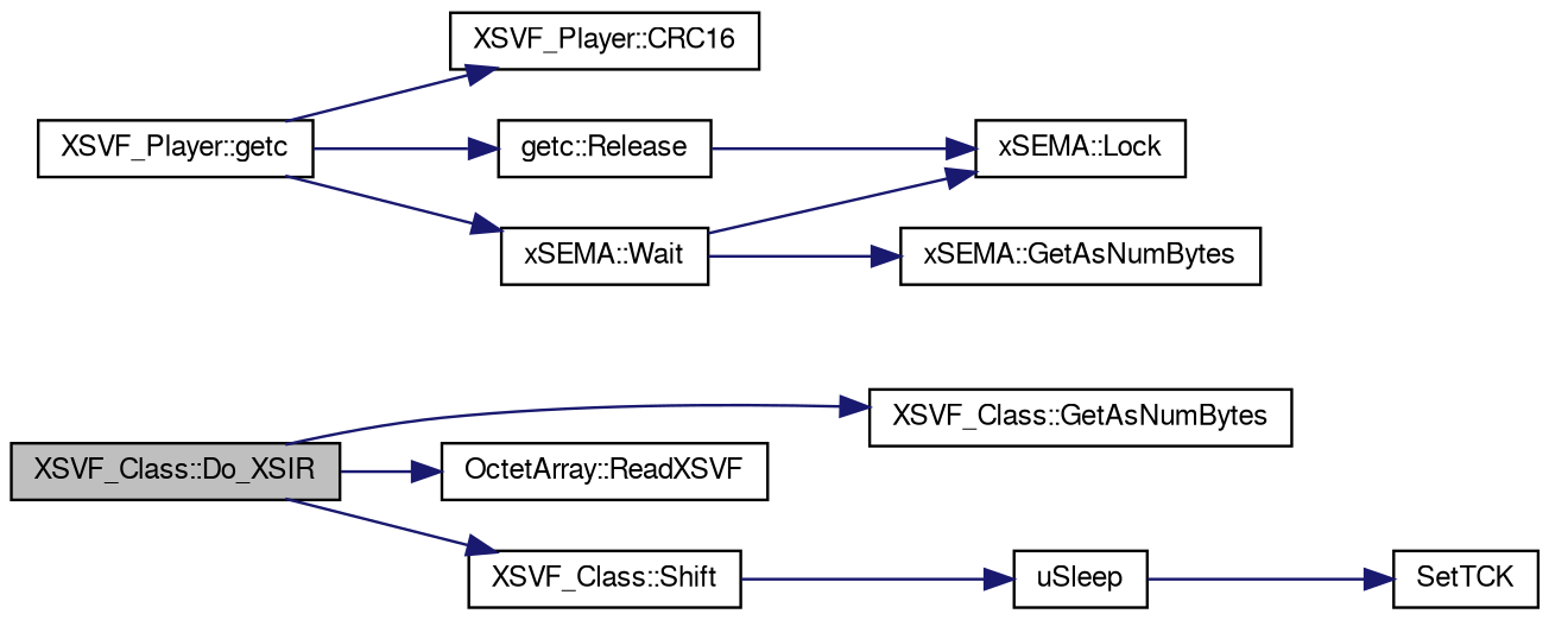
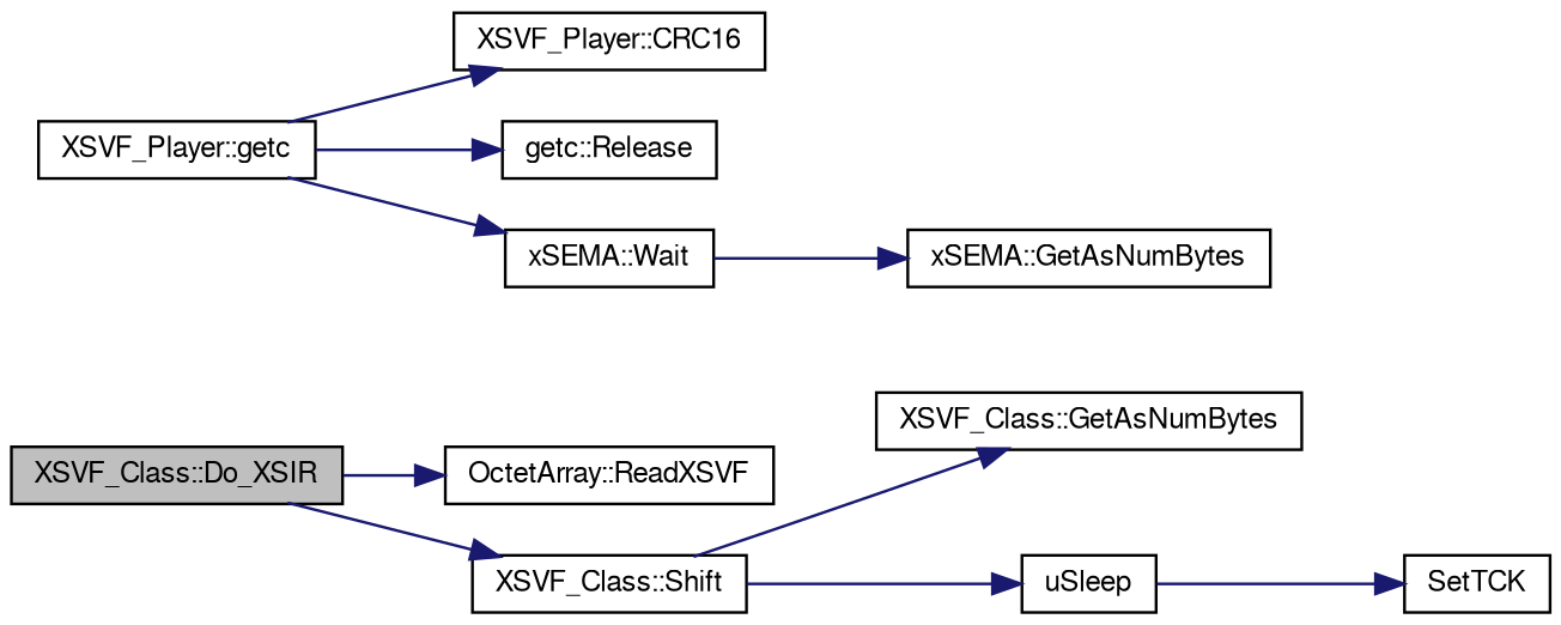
  digraph {
    rankdir=LR
    node [color=black fontname=FreeSans fontsize=10 shape=record]
    edge [color=midnightblue fontname=FreeSans fontsize=10 labelfontname=FreeSans labelfontsize=10 style=solid]
    n1 [fillcolor=grey75 fontcolor=black height=0.2 label="XSVF_Class::Do_XSIR" style=filled width=0.4]
    n2 [height=0.2 label="XSVF_Class::GetAsNumBytes" width=0.4]
    n3 [height=0.2 label="OctetArray::ReadXSVF" width=0.4]
    n4 [height=0.2 label="XSVF_Class::Shift" width=0.4]
    n5 [height=0.2 label=uSleep width=0.4]
    n6 [height=0.2 label="XSVF_Player::getc" width=0.4]
    n7 [height=0.2 label="XSVF_Player::CRC16" width=0.4]
    n8 [height=0.2 label="getc::Release" width=0.4]
    n9 [height=0.2 label="xSEMA::Wait" width=0.4]
-   n10 [height=0.2 label="xSEMA::Lock" width=0.4]
    n11 [height=0.2 label="xSEMA::GetAsNumBytes" width=0.4]
    n12 [height=0.2 label=SetTCK width=0.4]
-   n1 -> n2
+   n4 -> n2
    n1 -> n3
    n1 -> n4
    n4 -> n5
    n5 -> n12
    n6 -> n7
    n6 -> n8
    n6 -> n9
-   n8 -> n10
-   n9 -> n10
    n9 -> n11
  }
